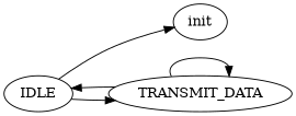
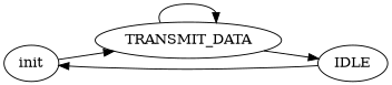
  strict digraph {
    rankdir=LR
    n1 [label=init]
    n2 [label=IDLE]
    n3 [label=TRANSMIT_DATA]
    n2 -> n1
-   n2 -> n3
+   n1 -> n3
    n3 -> n2
    n3 -> n3
  }
